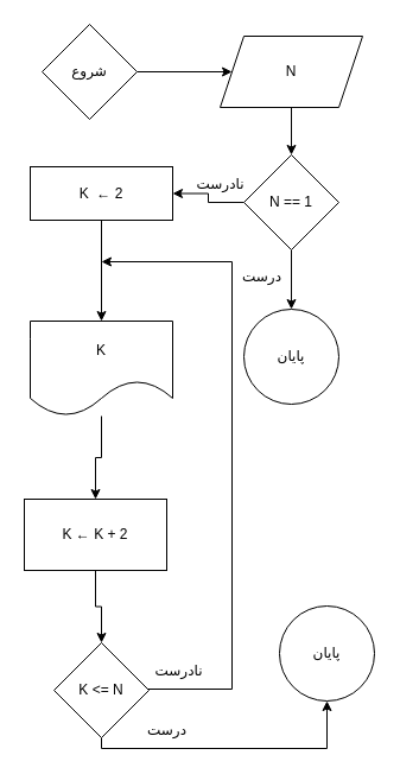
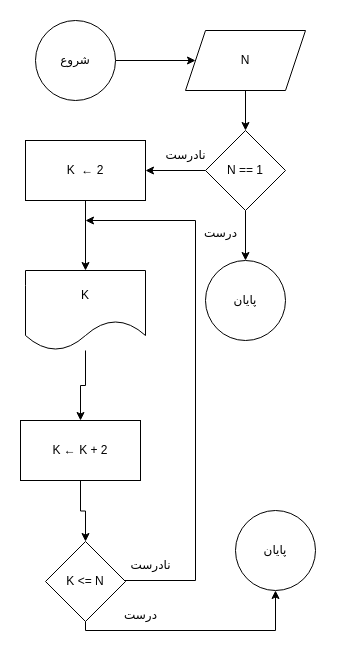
  <mxCell id="0" />
  <mxCell id="1" parent="0" />
  <mxCell id="2" value="" style="edgeStyle=orthogonalEdgeStyle;rounded=0;orthogonalLoop=1;jettySize=auto;html=1;" parent="1" source="3" target="5" edge="1"><mxGeometry relative="1" as="geometry" /></mxCell>
- <mxCell id="3" value="شروع" style="rhombus;whiteSpace=wrap;html=1;aspect=fixed;" parent="1" vertex="1"><mxGeometry x="35" y="20" width="80" height="80" as="geometry" /></mxCell>
+ <mxCell id="3" value="شروع" style="ellipse;whiteSpace=wrap;html=1;aspect=fixed;" parent="1" vertex="1"><mxGeometry x="35" y="20" width="80" height="80" as="geometry" /></mxCell>
  <mxCell id="4" value="" style="edgeStyle=orthogonalEdgeStyle;rounded=0;orthogonalLoop=1;jettySize=auto;html=1;" parent="1" source="5" target="8" edge="1"><mxGeometry relative="1" as="geometry" /></mxCell>
  <mxCell id="5" value="N" style="shape=parallelogram;perimeter=parallelogramPerimeter;whiteSpace=wrap;html=1;fixedSize=1;" parent="1" vertex="1"><mxGeometry x="185" y="30" width="120" height="60" as="geometry" /></mxCell>
  <mxCell id="6" value="" style="edgeStyle=orthogonalEdgeStyle;rounded=0;orthogonalLoop=1;jettySize=auto;html=1;" parent="1" source="8" target="10" edge="1"><mxGeometry relative="1" as="geometry" /></mxCell>
  <mxCell id="7" value="" style="edgeStyle=orthogonalEdgeStyle;rounded=0;orthogonalLoop=1;jettySize=auto;html=1;" parent="1" source="8" target="11" edge="1"><mxGeometry relative="1" as="geometry" /></mxCell>
  <mxCell id="8" value="N == 1" style="rhombus;whiteSpace=wrap;html=1;" parent="1" vertex="1"><mxGeometry x="205" y="130" width="80" height="80" as="geometry" /></mxCell>
  <mxCell id="9" value="" style="edgeStyle=orthogonalEdgeStyle;rounded=0;orthogonalLoop=1;jettySize=auto;html=1;" parent="1" source="10" target="13" edge="1"><mxGeometry relative="1" as="geometry" /></mxCell>
- <mxCell id="10" value="K&amp;nbsp; ← 2" style="whiteSpace=wrap;html=1;" parent="1" vertex="1"><mxGeometry x="25" y="140" width="120" height="45" as="geometry" /></mxCell>
+ <mxCell id="10" value="K&amp;nbsp; ← 2" style="whiteSpace=wrap;html=1;" parent="1" vertex="1"><mxGeometry x="25" y="140" width="120" height="60" as="geometry" /></mxCell>
  <mxCell id="11" value="پایان" style="ellipse;whiteSpace=wrap;html=1;" parent="1" vertex="1"><mxGeometry x="205" y="260" width="80" height="80" as="geometry" /></mxCell>
  <mxCell id="12" value="" style="edgeStyle=orthogonalEdgeStyle;rounded=0;orthogonalLoop=1;jettySize=auto;html=1;" parent="1" source="13" target="15" edge="1"><mxGeometry relative="1" as="geometry" /></mxCell>
  <mxCell id="13" value="K" style="shape=document;whiteSpace=wrap;html=1;boundedLbl=1;size=0.375;" parent="1" vertex="1"><mxGeometry x="25" y="270" width="120" height="80" as="geometry" /></mxCell>
  <mxCell id="14" value="" style="edgeStyle=orthogonalEdgeStyle;rounded=0;orthogonalLoop=1;jettySize=auto;html=1;" parent="1" source="15" target="18" edge="1"><mxGeometry relative="1" as="geometry" /></mxCell>
  <mxCell id="15" value="K ← K + 2" style="whiteSpace=wrap;html=1;" parent="1" vertex="1"><mxGeometry x="20" y="420" width="120" height="60" as="geometry" /></mxCell>
  <mxCell id="16" value="" style="edgeStyle=orthogonalEdgeStyle;rounded=0;orthogonalLoop=1;jettySize=auto;html=1;" parent="1" source="18" target="19" edge="1"><mxGeometry relative="1" as="geometry"><Array as="points"><mxPoint x="85" y="630" /><mxPoint x="275" y="630" /></Array></mxGeometry></mxCell>
  <mxCell id="17" style="edgeStyle=orthogonalEdgeStyle;rounded=0;orthogonalLoop=1;jettySize=auto;html=1;" edge="1" parent="1" source="18"><mxGeometry relative="1" as="geometry"><mxPoint x="85" y="220" as="targetPoint" /><Array as="points"><mxPoint x="195" y="580" /><mxPoint x="195" y="220" /></Array></mxGeometry></mxCell>
  <mxCell id="18" value="K &amp;lt;= N" style="rhombus;whiteSpace=wrap;html=1;" parent="1" vertex="1"><mxGeometry x="45" y="541" width="80" height="80" as="geometry" /></mxCell>
  <mxCell id="19" value="پایان" style="ellipse;whiteSpace=wrap;html=1;" parent="1" vertex="1"><mxGeometry x="235" y="510" width="80" height="80" as="geometry" /></mxCell>
  <mxCell id="20" value="نادرست" style="text;html=1;align=center;verticalAlign=middle;resizable=0;points=[];autosize=1;strokeColor=none;fillColor=none;" parent="1" vertex="1"><mxGeometry x="160" y="140" width="50" height="30" as="geometry" /></mxCell>
  <mxCell id="21" value="درست" style="text;html=1;align=center;verticalAlign=middle;resizable=0;points=[];autosize=1;strokeColor=none;fillColor=none;" parent="1" vertex="1"><mxGeometry x="195" y="218" width="50" height="30" as="geometry" /></mxCell>
  <mxCell id="22" value="درست" style="text;html=1;align=center;verticalAlign=middle;resizable=0;points=[];autosize=1;strokeColor=none;fillColor=none;" parent="1" vertex="1"><mxGeometry x="115" y="600" width="50" height="30" as="geometry" /></mxCell>
  <mxCell id="23" value="نادرست" style="text;html=1;align=center;verticalAlign=middle;resizable=0;points=[];autosize=1;strokeColor=none;fillColor=none;" parent="1" vertex="1"><mxGeometry x="125" y="550" width="50" height="30" as="geometry" /></mxCell>
